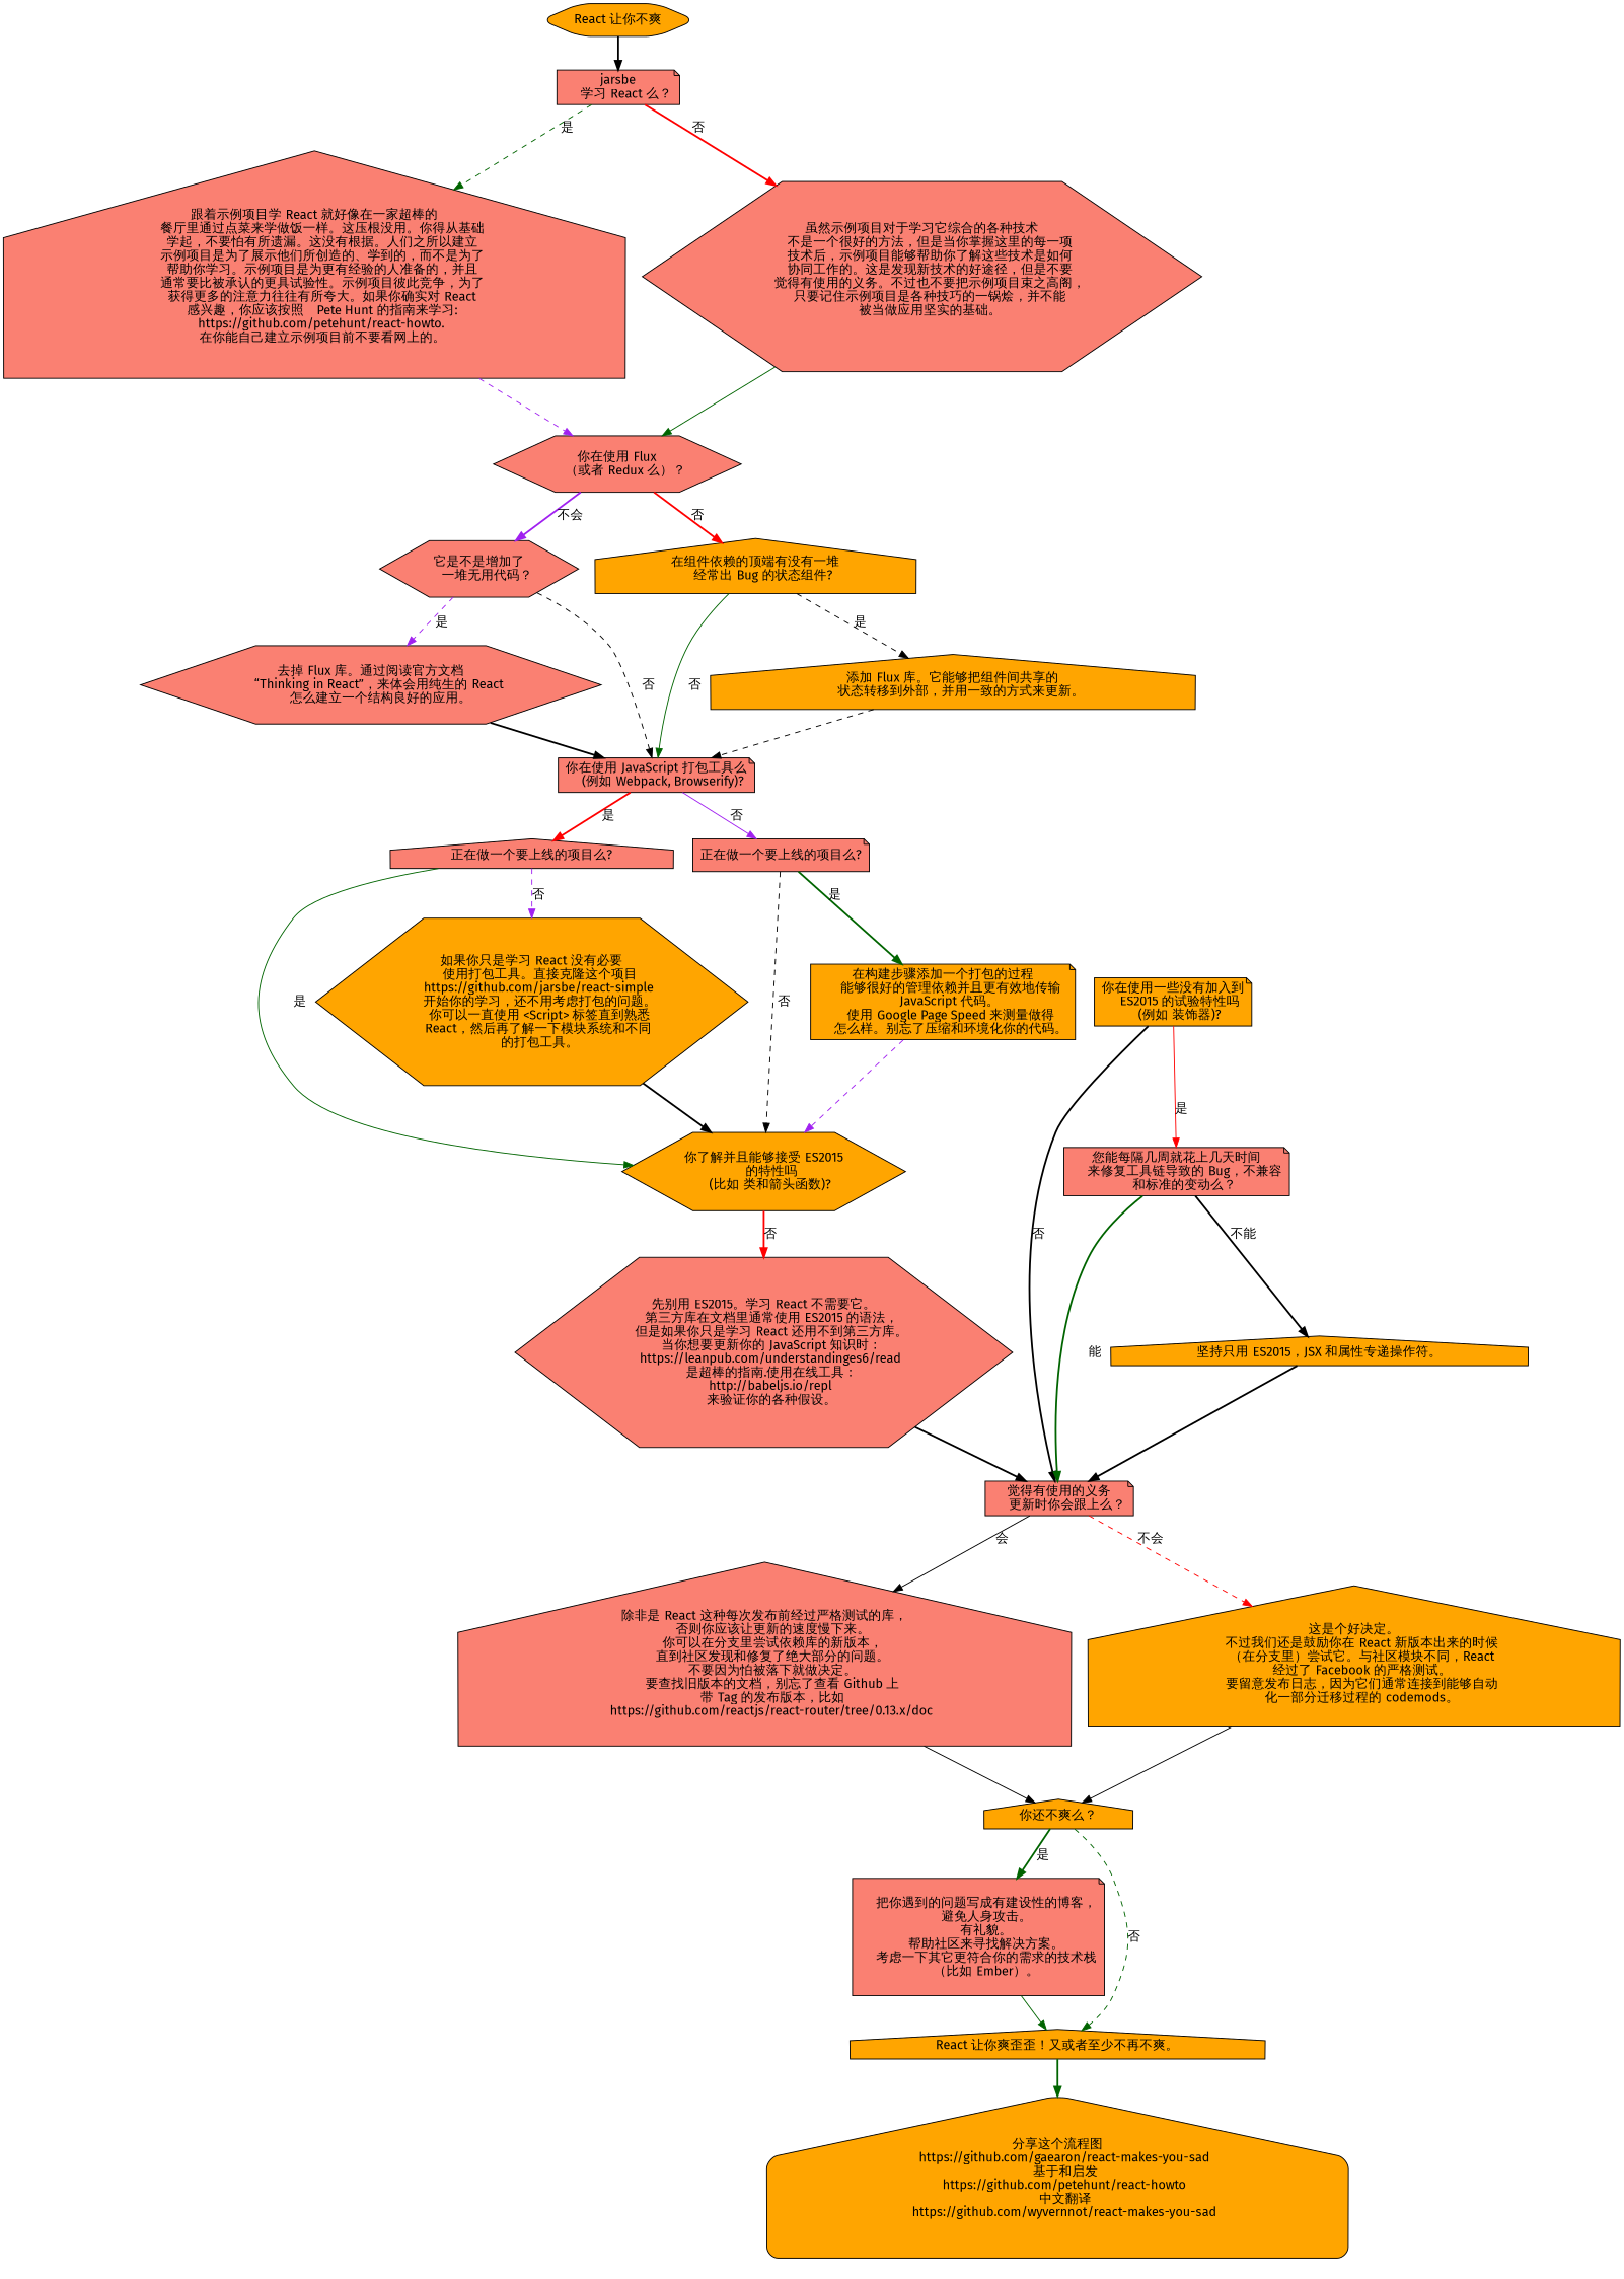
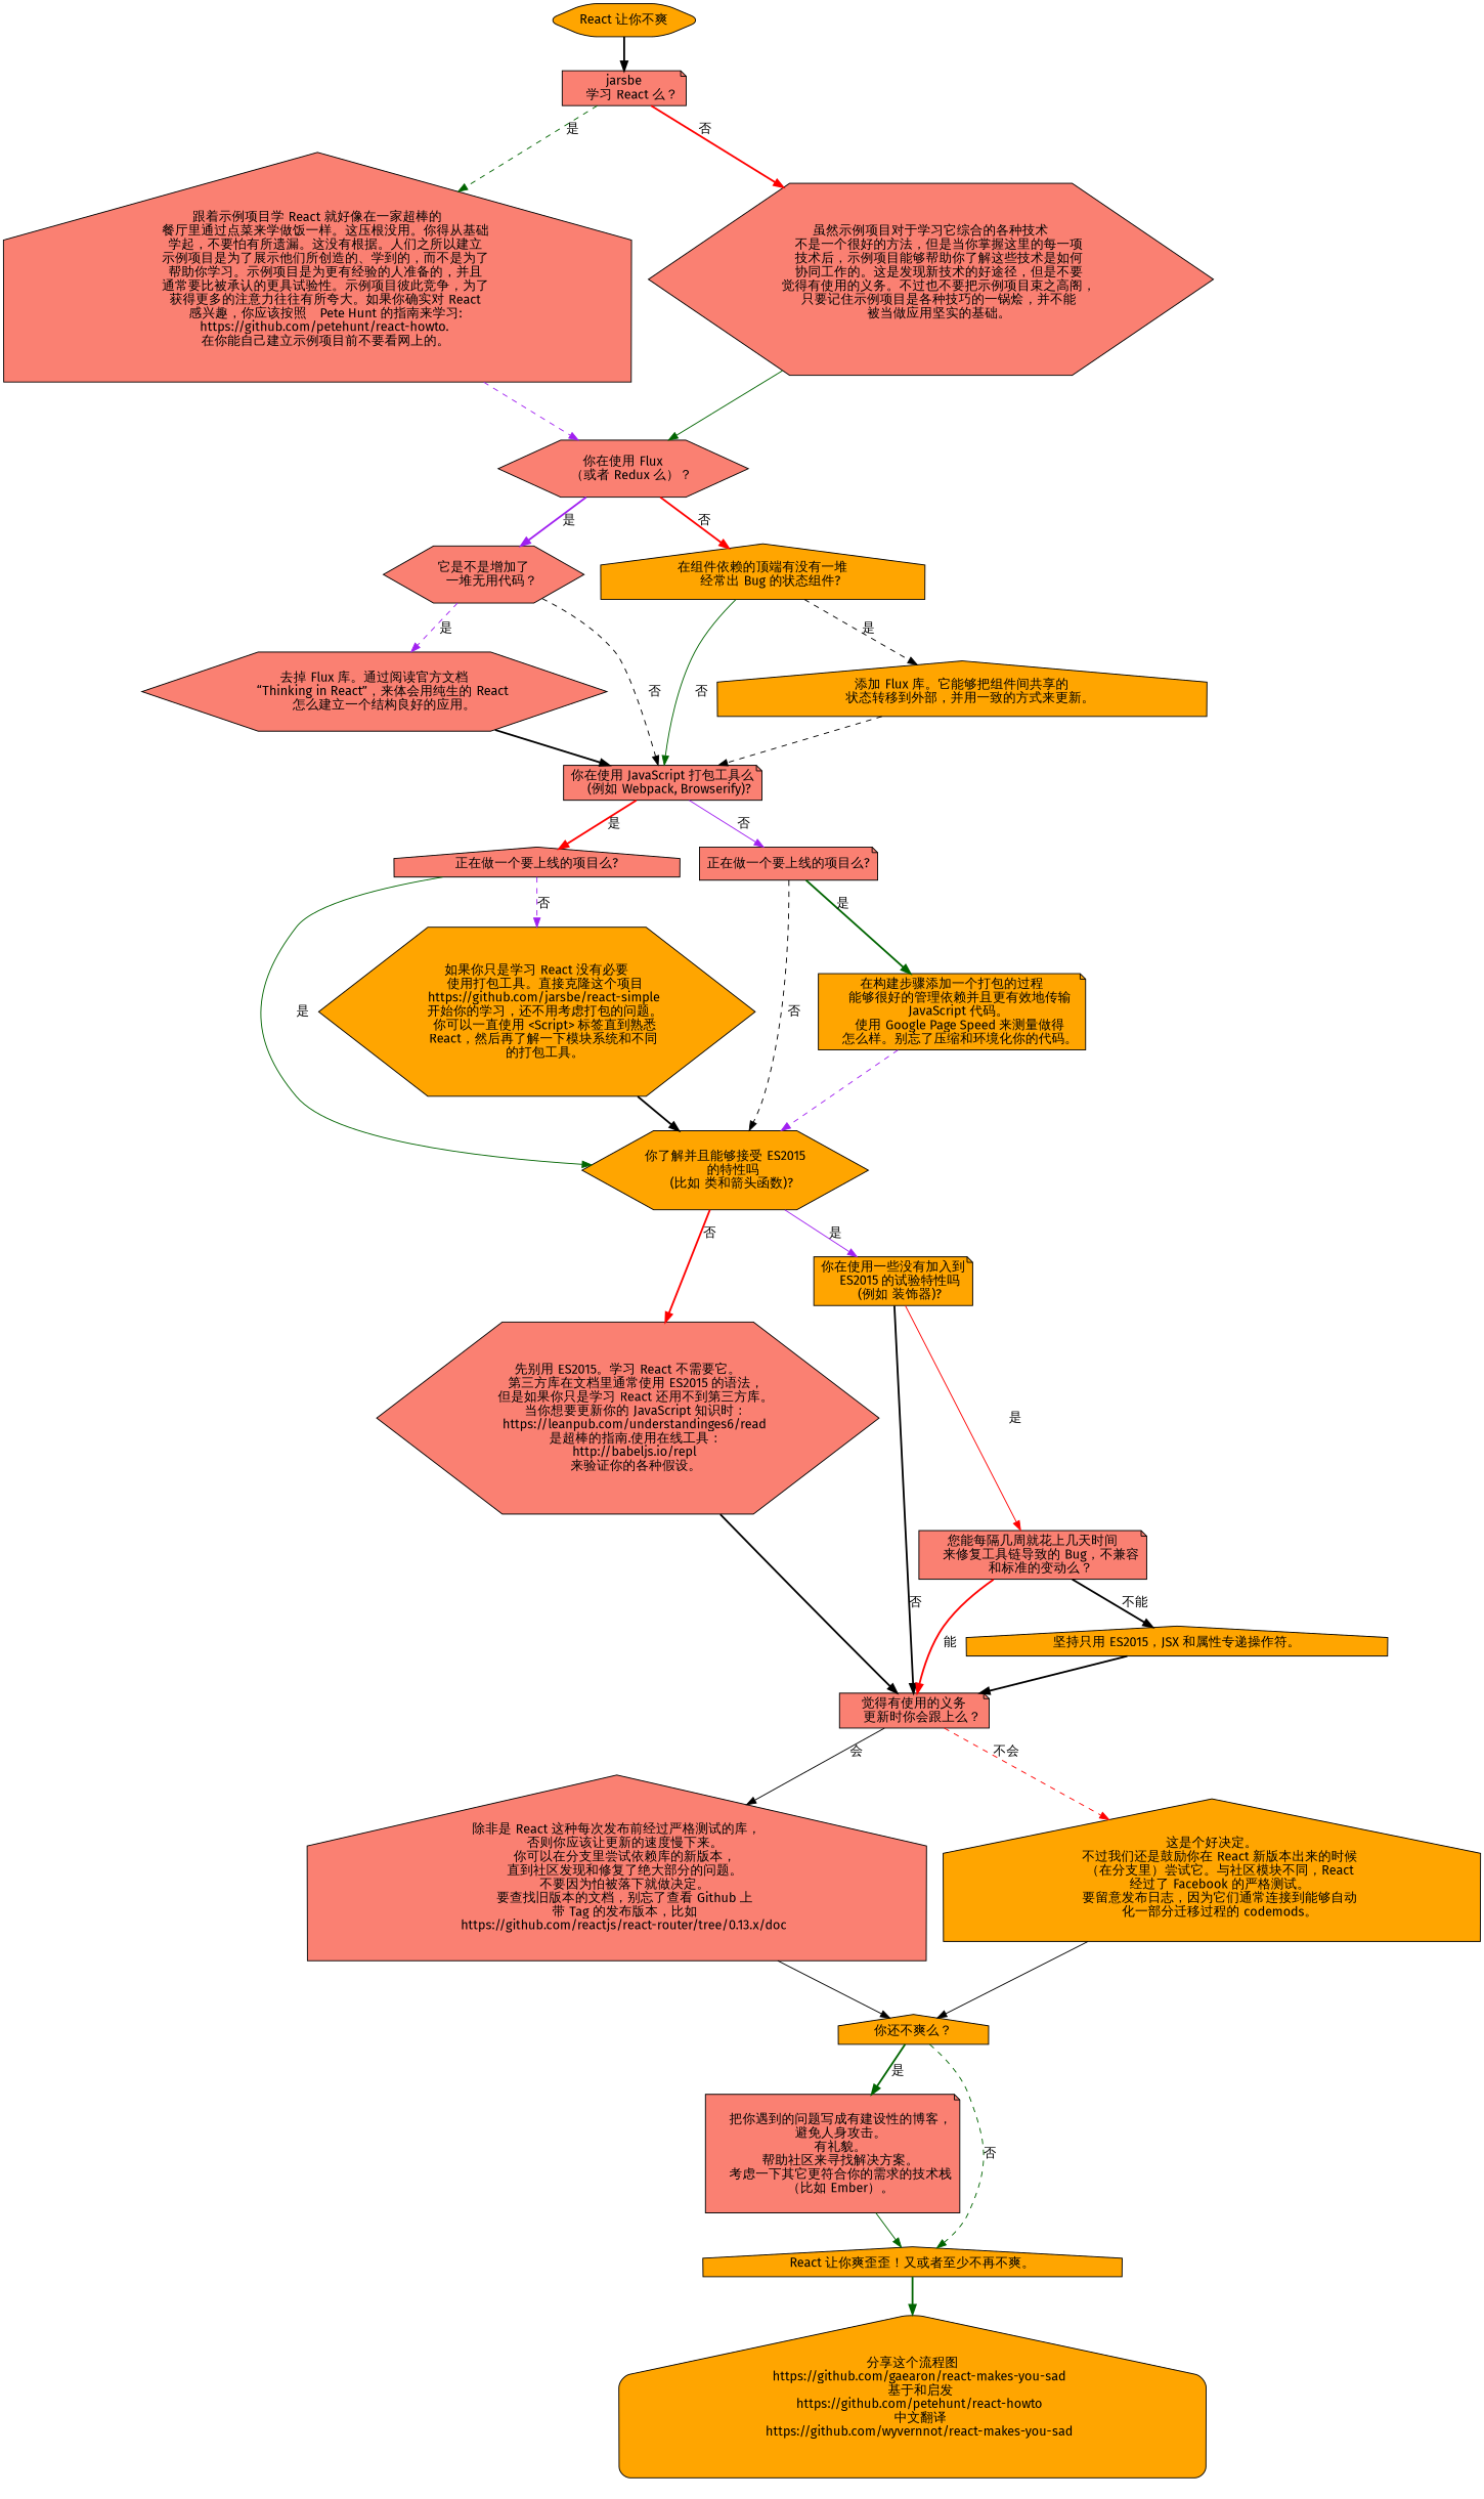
  digraph {
    fontname="Fira Sans"
    node [fillcolor=salmon fontname="Fira Sans" shape=house style=filled]
    edge [color=black fontname="Fira Sans" style=bold]
    n1 [fillcolor=orange label="React 让你不爽" shape=hexagon style="rounded,filled"]
    n2 [label="jarsbe\n    学习 React 么？" shape=note]
    n3 [label="跟着示例项目学 React 就好像在一家超棒的\n    餐厅里通过点菜来学做饭一样。这压根没用。你得从基础\n    学起，不要怕有所遗漏。这没有根据。人们之所以建立\n    示例项目是为了展示他们所创造的、学到的，而不是为了\n    帮助你学习。示例项目是为更有经验的人准备的，并且\n    通常要比被承认的更具试验性。示例项目彼此竞争，为了\n    获得更多的注意力往往有所夸大。如果你确实对 React\n    感兴趣，你应该按照　Pete Hunt 的指南来学习:\n    https://github.com/petehunt/react-howto.\n    在你能自己建立示例项目前不要看网上的。"]
    n4 [label="虽然示例项目对于学习它综合的各种技术\n    不是一个很好的方法，但是当你掌握这里的每一项\n    技术后，示例项目能够帮助你了解这些技术是如何\n    协同工作的。这是发现新技术的好途径，但是不要\n    觉得有使用的义务。不过也不要把示例项目束之高阁，\n    只要记住示例项目是各种技巧的一锅烩，并不能\n    被当做应用坚实的基础。\n    " shape=hexagon]
    n5 [label="你在使用 Flux\n    （或者 Redux 么）？" shape=hexagon]
    n6 [label="它是不是增加了\n    一堆无用代码？" shape=hexagon]
    n7 [fillcolor=orange label="在组件依赖的顶端有没有一堆\n    经常出 Bug 的状态组件?"]
    n8 [label="去掉 Flux 库。通过阅读官方文档\n     “Thinking in React”，来体会用纯生的 React\n     怎么建立一个结构良好的应用。" shape=hexagon]
    n9 [label="你在使用 JavaScript 打包工具么\n    (例如 Webpack, Browserify)?" shape=note]
    n10 [fillcolor=orange label="添加 Flux 库。它能够把组件间共享的\n    状态转移到外部，并用一致的方式来更新。"]
    n11 [label="正在做一个要上线的项目么?"]
    n12 [label="正在做一个要上线的项目么?" shape=note]
    n13 [fillcolor=orange label="你了解并且能够接受 ES2015\n    的特性吗\n    (比如 类和箭头函数)?" shape=hexagon]
    n14 [fillcolor=orange label="如果你只是学习 React 没有必要\n    使用打包工具。直接克隆这个项目\n    https://github.com/jarsbe/react-simple\n    开始你的学习，还不用考虑打包的问题。\n    你可以一直使用 <Script> 标签直到熟悉\n    React，然后再了解一下模块系统和不同\n    的打包工具。" shape=hexagon]
    n15 [fillcolor=orange label="在构建步骤添加一个打包的过程\n    能够很好的管理依赖并且更有效地传输\n    JavaScript 代码。\n    使用 Google Page Speed 来测量做得\n    怎么样。别忘了压缩和环境化你的代码。" shape=note]
    n16 [label="先别用 ES2015。学习 React 不需要它。\n    第三方库在文档里通常使用 ES2015 的语法，\n    但是如果你只是学习 React 还用不到第三方库。\n    当你想要更新你的 JavaScript 知识时：\n    https://leanpub.com/understandinges6/read\n    是超棒的指南.使用在线工具：\n    http://babeljs.io/repl\n    来验证你的各种假设。" shape=hexagon]
    n17 [fillcolor=orange label="你在使用一些没有加入到\n    ES2015 的试验特性吗\n    (例如 装饰器)?" shape=note]
    n18 [label="觉得有使用的义务\n    更新时你会跟上么？" shape=note]
    n19 [label="您能每隔几周就花上几天时间\n    来修复工具链导致的 Bug，不兼容\n    和标准的变动么？" shape=note]
    n20 [label="除非是 React 这种每次发布前经过严格测试的库，\n    否则你应该让更新的速度慢下来。\n    你可以在分支里尝试依赖库的新版本，\n    直到社区发现和修复了绝大部分的问题。\n    不要因为怕被落下就做决定。\n    要查找旧版本的文档，别忘了查看 Github 上\n    带 Tag 的发布版本，比如\n    https://github.com/reactjs/react-router/tree/0.13.x/doc"]
    n21 [fillcolor=orange label="这是个好决定。\n    不过我们还是鼓励你在 React 新版本出来的时候\n    （在分支里）尝试它。与社区模块不同，React\n    经过了 Facebook 的严格测试。\n    要留意发布日志，因为它们通常连接到能够自动\n    化一部分迁移过程的 codemods。"]
    n22 [fillcolor=orange label="坚持只用 ES2015，JSX 和属性专递操作符。"]
    n23 [fillcolor=orange label="你还不爽么？"]
    n24 [label="\n    把你遇到的问题写成有建设性的博客，\n    避免人身攻击。\n    有礼貌。\n    帮助社区来寻找解决方案。\n    考虑一下其它更符合你的需求的技术栈\n    （比如 Ember）。\n    " shape=note]
    n25 [fillcolor=orange label="React 让你爽歪歪！又或者至少不再不爽。"]
    n26 [fillcolor=orange label="分享这个流程图\n    https://github.com/gaearon/react-makes-you-sad\n    基于和启发\n    https://github.com/petehunt/react-howto\n    中文翻译\n    https://github.com/wyvernnot/react-makes-you-sad\n    " style="rounded,filled"]
    n1 -> n2
    n2 -> n3 [color=darkgreen label="是" style=dashed]
    n2 -> n4 [color=red label="否"]
    n3 -> n5 [color=purple style=dashed]
    n4 -> n5 [color=darkgreen style=solid]
-   n5 -> n6 [color=purple label="不会"]
+   n5 -> n6 [color=purple label="是"]
    n5 -> n7 [color=red label="否"]
    n6 -> n8 [color=purple label="是" style=dashed]
    n6 -> n9 [label="否" style=dashed]
    n7 -> n9 [color=darkgreen label="否" style=solid]
    n7 -> n10 [label="是" style=dashed]
    n8 -> n9
    n9 -> n11 [color=red label="是"]
    n9 -> n12 [color=purple label="否" style=solid]
    n10 -> n9 [style=dashed]
    n11 -> n13 [color=darkgreen label="是" style=solid]
    n11 -> n14 [color=purple label="否" style=dashed]
    n12 -> n13 [label="否" style=dashed]
    n12 -> n15 [color=darkgreen label="是"]
    n13 -> n16 [color=red label="否"]
+   n13 -> n17 [color=purple label="是" style=solid]
    n14 -> n13
    n15 -> n13 [color=purple style=dashed]
    n16 -> n18
    n17 -> n18 [label="否"]
    n17 -> n19 [color=red label="是" style=solid]
    n18 -> n20 [label="会" style=solid]
    n18 -> n21 [color=red label="不会" style=dashed]
-   n19 -> n18 [color=darkgreen label="能"]
+   n19 -> n18 [color=red label="能"]
    n19 -> n22 [label="不能"]
    n20 -> n23 [style=solid]
    n21 -> n23 [style=solid]
    n22 -> n18
    n23 -> n24 [color=darkgreen label="是"]
    n23 -> n25 [color=darkgreen label="否" style=dashed]
    n24 -> n25 [color=darkgreen style=solid]
    n25 -> n26 [color=darkgreen]
  }
